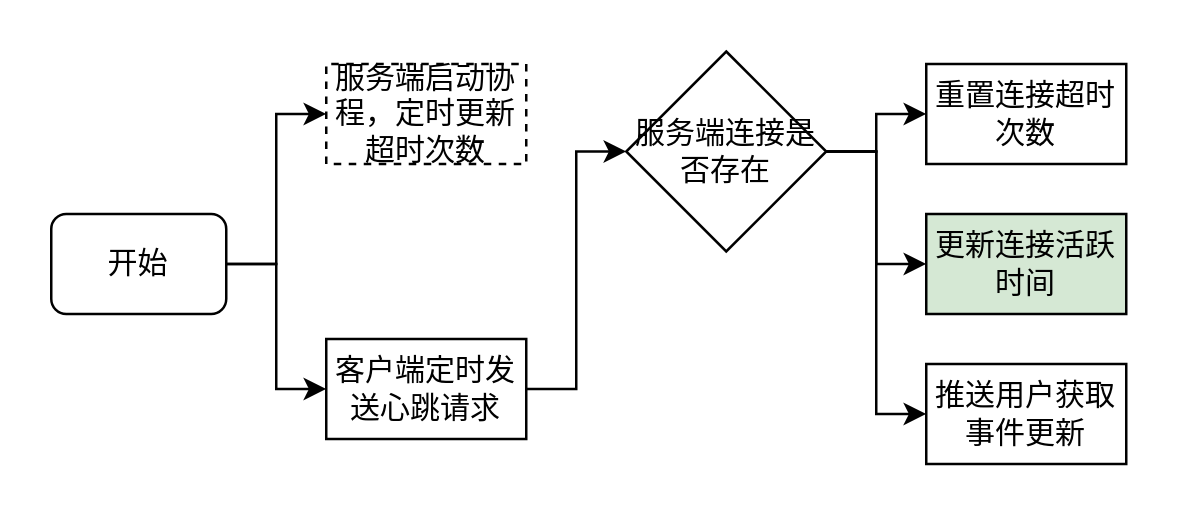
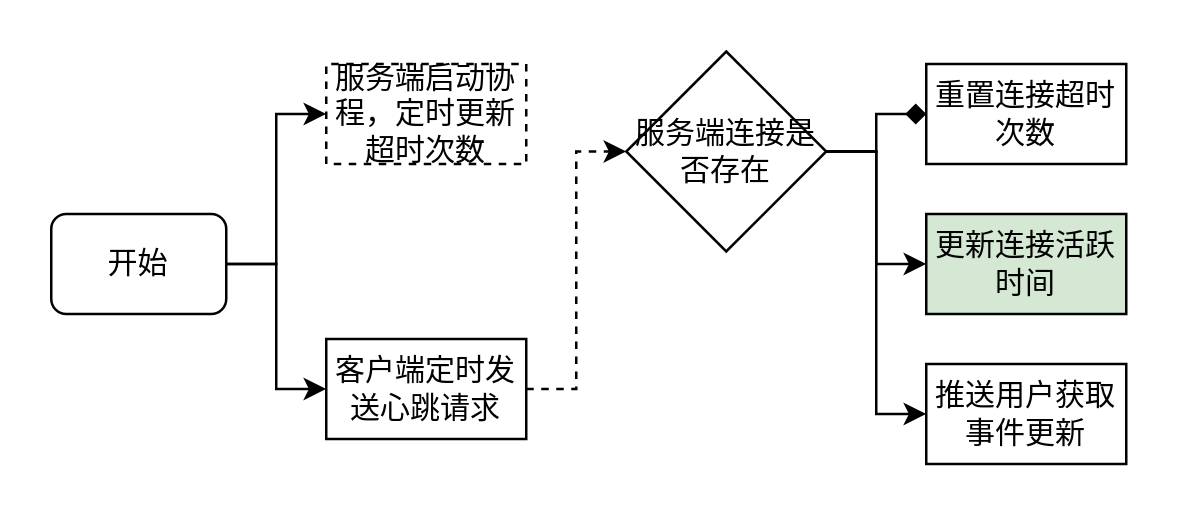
  <mxCell id="0" />
  <mxCell id="1" parent="0" />
  <mxCell id="2" style="edgeStyle=orthogonalEdgeStyle;rounded=0;orthogonalLoop=1;jettySize=auto;html=1;entryX=0.5;entryY=1;entryDx=0;entryDy=0;" edge="1" parent="1" source="4" target="6"><mxGeometry relative="1" as="geometry" /></mxCell>
  <mxCell id="3" style="edgeStyle=orthogonalEdgeStyle;rounded=0;orthogonalLoop=1;jettySize=auto;html=1;entryX=0.5;entryY=1;entryDx=0;entryDy=0;" edge="1" parent="1" source="4" target="14"><mxGeometry relative="1" as="geometry" /></mxCell>
  <mxCell id="4" value="开始" style="rounded=1;whiteSpace=wrap;html=1;" vertex="1" parent="1"><mxGeometry x="20" y="85" width="70" height="40" as="geometry" /></mxCell>
- <mxCell id="5" style="edgeStyle=orthogonalEdgeStyle;rounded=0;orthogonalLoop=1;jettySize=auto;html=1;entryX=0;entryY=0.5;entryDx=0;entryDy=0;" edge="1" parent="1" source="6" target="10"><mxGeometry relative="1" as="geometry" /></mxCell>
+ <mxCell id="5" style="edgeStyle=orthogonalEdgeStyle;rounded=0;orthogonalLoop=1;jettySize=auto;html=1;entryX=0;entryY=0.5;entryDx=0;entryDy=0;dashed=1;" edge="1" parent="1" source="6" target="10"><mxGeometry relative="1" as="geometry" /></mxCell>
  <mxCell id="6" value="客户端定时发送心跳请求" style="rounded=0;whiteSpace=wrap;html=1;direction=south;" vertex="1" parent="1"><mxGeometry x="130" y="135" width="80" height="40" as="geometry" /></mxCell>
- <mxCell id="7" style="edgeStyle=orthogonalEdgeStyle;rounded=0;orthogonalLoop=1;jettySize=auto;html=1;entryX=0.5;entryY=1;entryDx=0;entryDy=0;" edge="1" parent="1" source="10" target="11"><mxGeometry relative="1" as="geometry" /></mxCell>
+ <mxCell id="7" style="edgeStyle=orthogonalEdgeStyle;rounded=0;orthogonalLoop=1;jettySize=auto;html=1;entryX=0.5;entryY=1;entryDx=0;entryDy=0;endArrow=diamond;" edge="1" parent="1" source="10" target="11"><mxGeometry relative="1" as="geometry" /></mxCell>
  <mxCell id="8" style="edgeStyle=orthogonalEdgeStyle;rounded=0;orthogonalLoop=1;jettySize=auto;html=1;entryX=0.5;entryY=1;entryDx=0;entryDy=0;" edge="1" parent="1" source="10" target="12"><mxGeometry relative="1" as="geometry" /></mxCell>
  <mxCell id="9" style="edgeStyle=orthogonalEdgeStyle;rounded=0;orthogonalLoop=1;jettySize=auto;html=1;entryX=0.5;entryY=1;entryDx=0;entryDy=0;" edge="1" parent="1" source="10" target="13"><mxGeometry relative="1" as="geometry" /></mxCell>
  <mxCell id="10" value="服务端连接是否存在" style="rhombus;whiteSpace=wrap;html=1;" vertex="1" parent="1"><mxGeometry x="250" y="20" width="80" height="80" as="geometry" /></mxCell>
  <mxCell id="11" value="重置连接超时次数" style="rounded=0;whiteSpace=wrap;html=1;direction=south;" vertex="1" parent="1"><mxGeometry x="370" y="25" width="80" height="40" as="geometry" /></mxCell>
  <mxCell id="12" value="更新连接活跃时间" style="rounded=0;whiteSpace=wrap;html=1;direction=south;fillColor=#d5e8d4;" vertex="1" parent="1"><mxGeometry x="370" y="85" width="80" height="40" as="geometry" /></mxCell>
  <mxCell id="13" value="推送用户获取事件更新" style="rounded=0;whiteSpace=wrap;html=1;direction=south;" vertex="1" parent="1"><mxGeometry x="370" y="145" width="80" height="40" as="geometry" /></mxCell>
  <mxCell id="14" value="服务端启动协程，定时更新超时次数" style="rounded=0;whiteSpace=wrap;html=1;direction=south;dashed=1;" vertex="1" parent="1"><mxGeometry x="130" y="25" width="80" height="40" as="geometry" /></mxCell>
